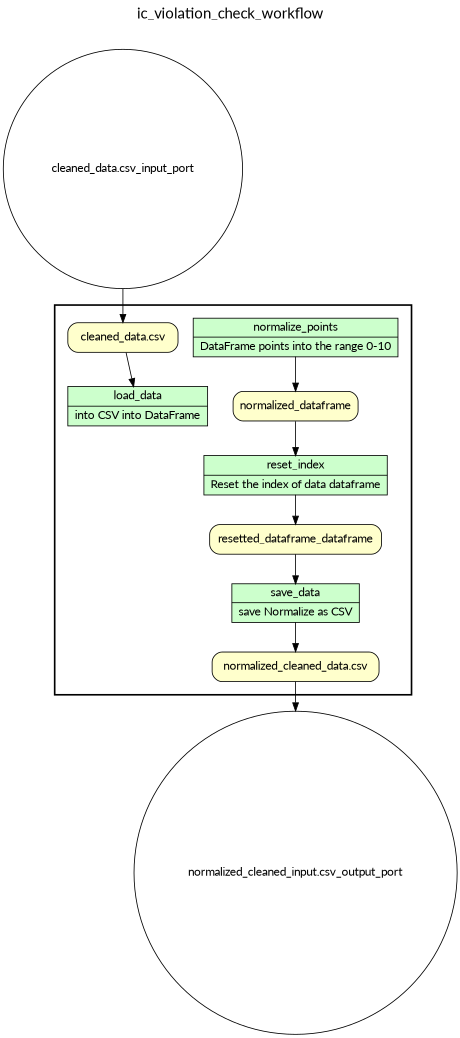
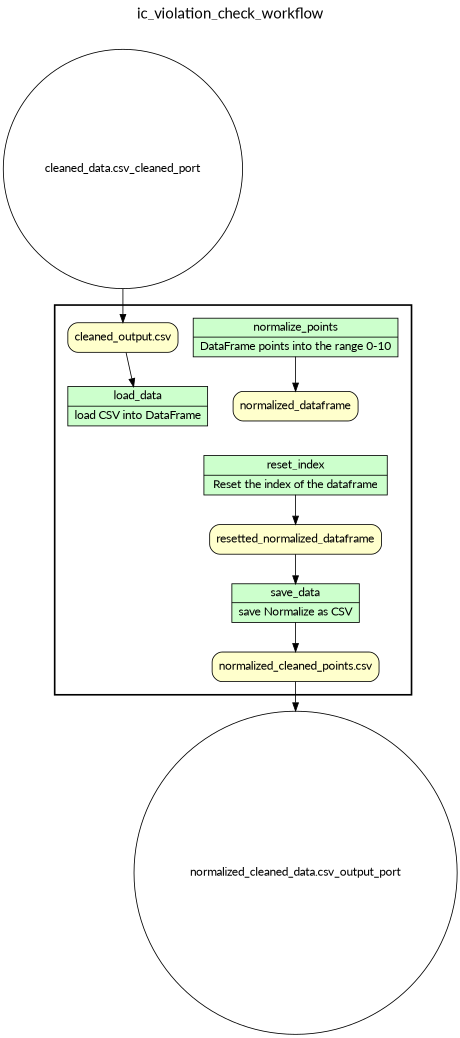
  digraph {
    fontname=Lato
    fontsize=18
    label=ic_violation_check_workflow
    labelloc=t
    rankdir=TB
    node [fillcolor="#CCFFCC" fontname=Lato peripheries=1 shape=record style="rounded,filled"]
    edge [fontname=Lato]
-   n1 [label="{<f0> load_data |<f1> into CSV into DataFrame}" rankdir=LR style=filled]
+   n1 [label="{<f0> load_data |<f1> load CSV into DataFrame}" rankdir=LR style=filled]
    n2 [label="{<f0> normalize_points |<f1> DataFrame points into the range 0-10}" rankdir=LR style=filled]
    normalized_dataframe [fillcolor="#FFFFCC" shape=box]
-   n4 [label="{<f0> reset_index |<f1> Reset the index of data dataframe}" rankdir=LR style=filled]
-   resetted_normalized_dataframe [fillcolor="#FFFFCC" shape=box label=resetted_dataframe_dataframe]
+   n4 [label="{<f0> reset_index |<f1> Reset the index of the dataframe}" rankdir=LR style=filled]
+   resetted_normalized_dataframe [fillcolor="#FFFFCC" shape=box]
    n6 [label="{<f0> save_data |<f1> save Normalize as CSV}" rankdir=LR style=filled]
-   "normalized_cleaned_data.csv" [fillcolor="#FFFFCC" shape=box]
-   "cleaned_data.csv" [fillcolor="#FFFFCC" shape=box]
-   "normalized_cleaned_data.csv_output_port" [fillcolor="#FFFFFF" shape=circle width=0.2 label="normalized_cleaned_input.csv_output_port"]
-   "cleaned_data.csv_input_port" [fillcolor="#FFFFFF" shape=circle width=0.2]
+   "normalized_cleaned_data.csv" [fillcolor="#FFFFCC" shape=box label="normalized_cleaned_points.csv"]
+   "cleaned_data.csv" [fillcolor="#FFFFCC" shape=box label="cleaned_output.csv"]
+   "normalized_cleaned_data.csv_output_port" [fillcolor="#FFFFFF" shape=circle width=0.2]
+   "cleaned_data.csv_input_port" [fillcolor="#FFFFFF" shape=circle width=0.2 label="cleaned_data.csv_cleaned_port"]
    subgraph cluster_1 {
      color=black
      label=""
      penwidth=2
      subgraph cluster_2 {
        color=black
        label=""
        penwidth=0
        n1
        n2
        normalized_dataframe
        n4
        resetted_normalized_dataframe
        n6
        "normalized_cleaned_data.csv"
        "cleaned_data.csv"
      }
    }
    n2 -> normalized_dataframe
-   normalized_dataframe -> n4
    n4 -> resetted_normalized_dataframe
    resetted_normalized_dataframe -> n6
    n6 -> "normalized_cleaned_data.csv"
    "normalized_cleaned_data.csv" -> "normalized_cleaned_data.csv_output_port"
    "cleaned_data.csv" -> n1
    "cleaned_data.csv_input_port" -> "cleaned_data.csv"
  }
